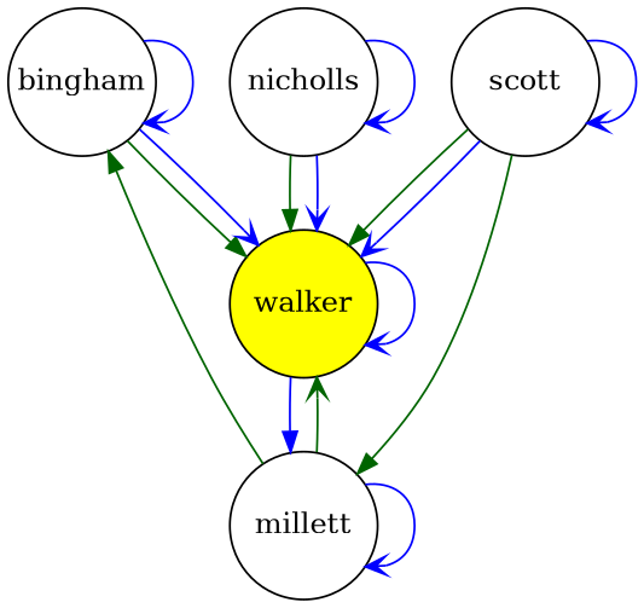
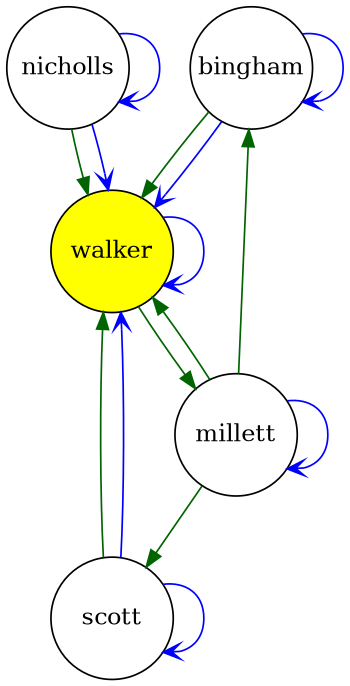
  digraph {
    node [fillcolor=white fixedsize=true shape=circle style=filled]
    edge [arrowhead=vee color=blue penwidth=1]
    bingham [height=1 width=1]
    walker [fillcolor=yellow height=1 width=1]
    millett [height=1 width=1]
    nicholls [height=1 width=1]
    scott [height=1 width=1]
    bingham -> bingham
    bingham -> walker [arrowhead=normal color=darkgreen]
    bingham -> walker
    walker -> walker
-   walker -> millett [arrowhead=normal]
+   walker -> millett [arrowhead=normal color=darkgreen]
    millett -> bingham [arrowhead=normal color=darkgreen]
-   millett -> walker [color=darkgreen]
+   millett -> walker [arrowhead=normal color=darkgreen]
    millett -> millett
    nicholls -> walker [arrowhead=normal color=darkgreen]
    nicholls -> walker
    nicholls -> nicholls
    scott -> walker [arrowhead=normal color=darkgreen]
    scott -> walker
-   scott -> millett [arrowhead=normal color=darkgreen]
+   millett -> scott [arrowhead=normal color=darkgreen]
    scott -> scott
  }
